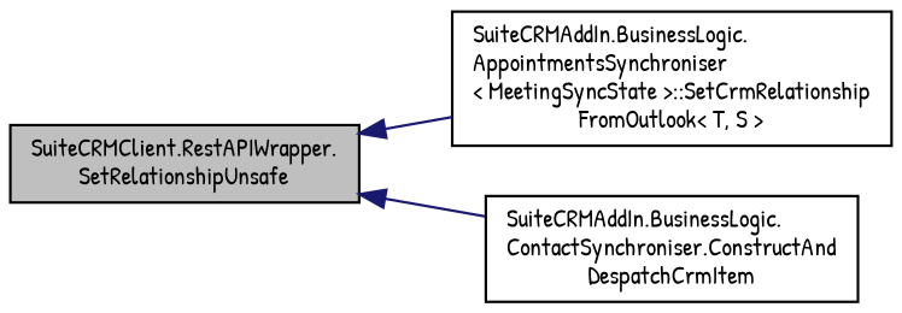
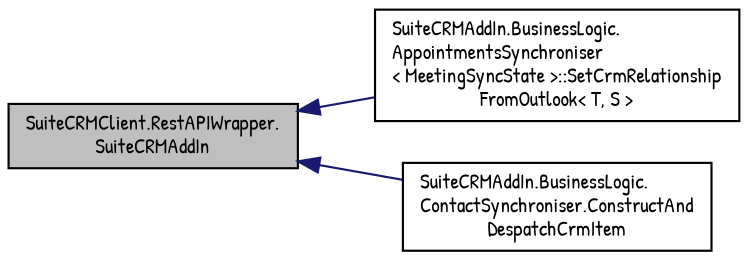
  digraph {
    rankdir=LR
    fontname="Patrick Hand"
    node [color=black fillcolor=white fontname="Patrick Hand" fontsize=10 shape=record style=filled]
    edge [color=midnightblue dir=back fontname="Patrick Hand" fontsize=10 labelfontname=Helvetica labelfontsize=10 style=solid]
-   n1 [fillcolor=grey75 fontcolor=black height=0.2 label="SuiteCRMClient.RestAPIWrapper.\lSetRelationshipUnsafe" width=0.4]
+   n1 [fillcolor=grey75 fontcolor=black height=0.2 label="SuiteCRMClient.RestAPIWrapper.\lSuiteCRMAddIn" width=0.4]
    n2 [height=0.2 label="SuiteCRMAddIn.BusinessLogic.\lAppointmentsSynchroniser\l\< MeetingSyncState \>::SetCrmRelationship\lFromOutlook\< T, S \>" width=0.4]
    n3 [height=0.2 label="SuiteCRMAddIn.BusinessLogic.\lContactSynchroniser.ConstructAnd\lDespatchCrmItem" width=0.4]
    n1 -> n2
    n1 -> n3
  }
